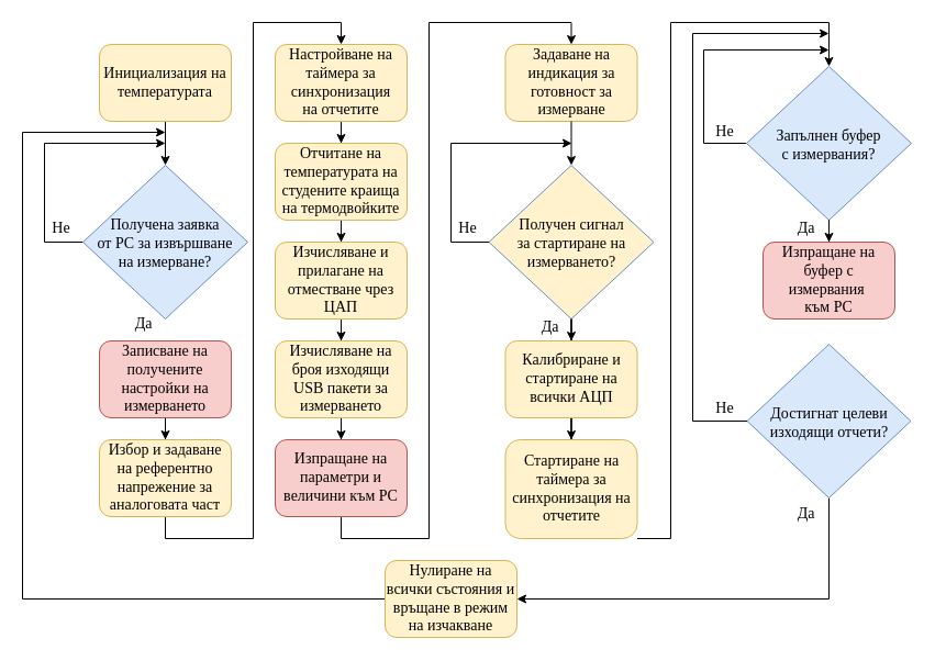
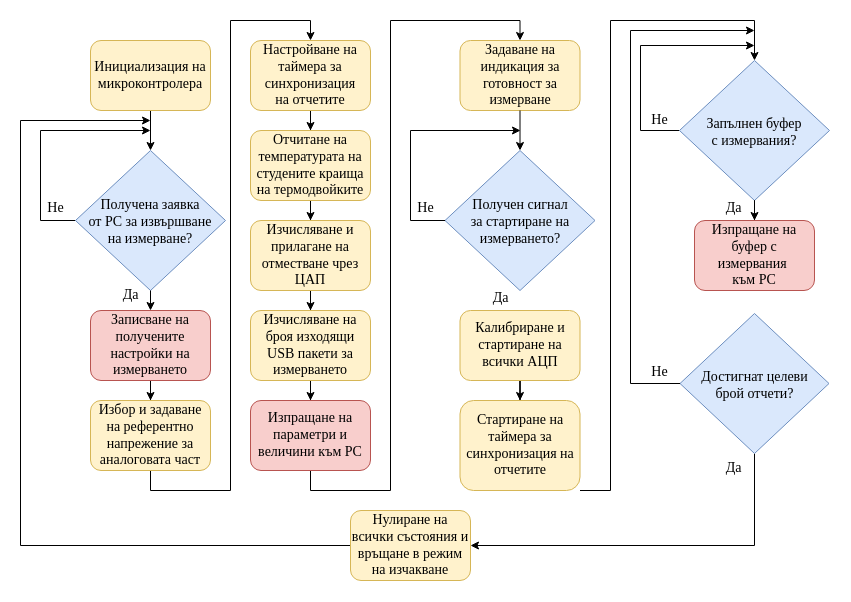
  <mxCell id="0" />
  <mxCell id="1" parent="0" />
  <mxCell id="2" style="edgeStyle=orthogonalEdgeStyle;rounded=0;orthogonalLoop=1;jettySize=auto;html=1;entryX=0.5;entryY=0;entryDx=0;entryDy=0;" edge="1" parent="1" source="3" target="5"><mxGeometry relative="1" as="geometry"><mxPoint x="150" y="130" as="targetPoint" /></mxGeometry></mxCell>
- <mxCell id="3" value="Инициализация на температурата" style="rounded=1;whiteSpace=wrap;html=1;fontFamily=Times New Roman;fontSize=14;fillColor=#fff2cc;strokeColor=#d6b656;" vertex="1" parent="1"><mxGeometry x="90" y="40" width="120" height="70" as="geometry" /></mxCell>
+ <mxCell id="3" value="Инициализация на микроконтролера" style="rounded=1;whiteSpace=wrap;html=1;fontFamily=Times New Roman;fontSize=14;fillColor=#fff2cc;strokeColor=#d6b656;" vertex="1" parent="1"><mxGeometry x="90" y="40" width="120" height="70" as="geometry" /></mxCell>
  <mxCell id="4" style="edgeStyle=orthogonalEdgeStyle;rounded=0;orthogonalLoop=1;jettySize=auto;html=1;exitX=0;exitY=0.5;exitDx=0;exitDy=0;" edge="1" parent="1" source="5"><mxGeometry relative="1" as="geometry"><mxPoint x="150" y="130" as="targetPoint" /><Array as="points"><mxPoint x="40" y="220" /><mxPoint x="40" y="130" /></Array></mxGeometry></mxCell>
  <mxCell id="5" value="&lt;div&gt;Получена заявка&lt;/div&gt;&lt;div&gt;от PC за извършване&lt;/div&gt;&lt;div&gt;на измерване?&lt;/div&gt;" style="rhombus;whiteSpace=wrap;html=1;fontSize=14;fontFamily=Times New Roman;fillColor=#dae8fc;strokeColor=#6c8ebf;verticalAlign=middle;horizontal=1;spacing=0;spacingTop=4;" vertex="1" parent="1"><mxGeometry x="75" y="150" width="150" height="140" as="geometry" /></mxCell>
  <mxCell id="6" value="Не" style="text;html=1;align=center;verticalAlign=middle;resizable=0;points=[];autosize=1;strokeColor=none;fillColor=none;fontFamily=Times New Roman;fontSize=14;" vertex="1" parent="1"><mxGeometry x="35" y="193" width="40" height="30" as="geometry" /></mxCell>
+ <mxCell id="7" style="edgeStyle=orthogonalEdgeStyle;rounded=0;orthogonalLoop=1;jettySize=auto;html=1;entryX=0.5;entryY=0;entryDx=0;entryDy=0;" edge="1" parent="1" source="5" target="9"><mxGeometry relative="1" as="geometry"><mxPoint x="240" y="210" as="targetPoint" /><mxPoint x="225" y="210" as="sourcePoint" /><Array as="points"><mxPoint x="150" y="210" /></Array></mxGeometry></mxCell>
  <mxCell id="8" style="edgeStyle=orthogonalEdgeStyle;rounded=0;orthogonalLoop=1;jettySize=auto;html=1;entryX=0.5;entryY=0;entryDx=0;entryDy=0;" edge="1" parent="1" source="9" target="12"><mxGeometry relative="1" as="geometry" /></mxCell>
  <mxCell id="9" value="Записване на получените настройки на измерването" style="rounded=1;whiteSpace=wrap;html=1;fontFamily=Times New Roman;fontSize=14;fillColor=#f8cecc;strokeColor=#b85450;" vertex="1" parent="1"><mxGeometry x="90" y="310" width="120" height="70" as="geometry" /></mxCell>
  <mxCell id="10" value="Да" style="text;html=1;align=center;verticalAlign=middle;resizable=0;points=[];autosize=1;strokeColor=none;fillColor=none;fontFamily=Times New Roman;fontSize=14;" vertex="1" parent="1"><mxGeometry x="110" y="280" width="40" height="30" as="geometry" /></mxCell>
  <mxCell id="11" style="edgeStyle=orthogonalEdgeStyle;rounded=0;orthogonalLoop=1;jettySize=auto;html=1;entryX=0.5;entryY=0;entryDx=0;entryDy=0;" edge="1" parent="1" source="12" target="14"><mxGeometry relative="1" as="geometry"><Array as="points"><mxPoint x="150" y="490" /><mxPoint x="230" y="490" /><mxPoint x="230" y="20" /><mxPoint x="310" y="20" /></Array></mxGeometry></mxCell>
  <mxCell id="12" value="Избор и задаване на референтно напрежение за аналоговата част" style="rounded=1;whiteSpace=wrap;html=1;fontFamily=Times New Roman;fontSize=14;fillColor=#fff2cc;strokeColor=#d6b656;" vertex="1" parent="1"><mxGeometry x="90" y="400" width="120" height="70" as="geometry" /></mxCell>
  <mxCell id="13" style="edgeStyle=orthogonalEdgeStyle;rounded=0;orthogonalLoop=1;jettySize=auto;html=1;entryX=0.5;entryY=0;entryDx=0;entryDy=0;" edge="1" parent="1" source="14" target="16"><mxGeometry relative="1" as="geometry" /></mxCell>
  <mxCell id="14" value="&lt;div&gt;Настройване на таймера за синхронизация&lt;br&gt;&lt;/div&gt;&lt;div&gt;на отчетите&lt;/div&gt;" style="rounded=1;whiteSpace=wrap;html=1;fontFamily=Times New Roman;fontSize=14;fillColor=#fff2cc;strokeColor=#d6b656;" vertex="1" parent="1"><mxGeometry x="250" y="40" width="120" height="70" as="geometry" /></mxCell>
  <mxCell id="15" style="edgeStyle=orthogonalEdgeStyle;rounded=0;orthogonalLoop=1;jettySize=auto;html=1;entryX=0.5;entryY=0;entryDx=0;entryDy=0;" edge="1" parent="1" source="16" target="18"><mxGeometry relative="1" as="geometry" /></mxCell>
  <mxCell id="16" value="Отчитане на температурата на студените краища на термодвойките" style="rounded=1;whiteSpace=wrap;html=1;fontFamily=Times New Roman;fontSize=14;fillColor=#fff2cc;strokeColor=#d6b656;" vertex="1" parent="1"><mxGeometry x="250" y="130" width="120" height="70" as="geometry" /></mxCell>
  <mxCell id="17" style="edgeStyle=orthogonalEdgeStyle;rounded=0;orthogonalLoop=1;jettySize=auto;html=1;entryX=0.5;entryY=0;entryDx=0;entryDy=0;" edge="1" parent="1" source="18" target="20"><mxGeometry relative="1" as="geometry" /></mxCell>
  <mxCell id="18" value="Изчисляване и прилагане на отместване чрез ЦАП" style="rounded=1;whiteSpace=wrap;html=1;fontFamily=Times New Roman;fontSize=14;fillColor=#fff2cc;strokeColor=#d6b656;" vertex="1" parent="1"><mxGeometry x="250" y="220" width="120" height="70" as="geometry" /></mxCell>
  <mxCell id="19" style="edgeStyle=orthogonalEdgeStyle;rounded=0;orthogonalLoop=1;jettySize=auto;html=1;entryX=0.5;entryY=0;entryDx=0;entryDy=0;" edge="1" parent="1" source="20" target="22"><mxGeometry relative="1" as="geometry" /></mxCell>
  <mxCell id="20" value="Изчисляване на броя изходящи USB пакети за измерването" style="rounded=1;whiteSpace=wrap;html=1;fontFamily=Times New Roman;fontSize=14;fillColor=#fff2cc;strokeColor=#d6b656;" vertex="1" parent="1"><mxGeometry x="250" y="310" width="120" height="70" as="geometry" /></mxCell>
  <mxCell id="21" style="edgeStyle=orthogonalEdgeStyle;rounded=0;orthogonalLoop=1;jettySize=auto;html=1;entryX=0.5;entryY=0;entryDx=0;entryDy=0;" edge="1" parent="1" source="22" target="23"><mxGeometry relative="1" as="geometry"><Array as="points"><mxPoint x="310" y="490" /><mxPoint x="390" y="490" /><mxPoint x="390" y="20" /><mxPoint x="520" y="20" /><mxPoint x="520" y="40" /></Array></mxGeometry></mxCell>
  <mxCell id="22" value="Изпращане на параметри и величини към PC" style="rounded=1;whiteSpace=wrap;html=1;fontFamily=Times New Roman;fontSize=14;fillColor=#f8cecc;strokeColor=#b85450;" vertex="1" parent="1"><mxGeometry x="250" y="400" width="120" height="70" as="geometry" /></mxCell>
  <mxCell id="23" value="Задаване на индикация за готовност за измерване" style="rounded=1;whiteSpace=wrap;html=1;fontFamily=Times New Roman;fontSize=14;fillColor=#fff2cc;strokeColor=#d6b656;" vertex="1" parent="1"><mxGeometry x="459.5" y="40" width="120" height="70" as="geometry" /></mxCell>
  <mxCell id="24" style="edgeStyle=orthogonalEdgeStyle;rounded=0;orthogonalLoop=1;jettySize=auto;html=1;entryX=0.5;entryY=0;entryDx=0;entryDy=0;exitX=0.5;exitY=1;exitDx=0;exitDy=0;" edge="1" parent="1" source="23" target="26"><mxGeometry relative="1" as="geometry"><mxPoint x="519.5" y="108" as="sourcePoint" /><mxPoint x="519.5" y="128" as="targetPoint" /></mxGeometry></mxCell>
  <mxCell id="25" style="edgeStyle=orthogonalEdgeStyle;rounded=0;orthogonalLoop=1;jettySize=auto;html=1;exitX=0;exitY=0.5;exitDx=0;exitDy=0;" edge="1" parent="1" source="26"><mxGeometry relative="1" as="geometry"><mxPoint x="520" y="130" as="targetPoint" /><Array as="points"><mxPoint x="410" y="220" /><mxPoint x="410" y="130" /><mxPoint x="520" y="130" /></Array></mxGeometry></mxCell>
- <mxCell id="26" value="&lt;div&gt;Получен сигнал&lt;/div&gt;&lt;div&gt;за стартиране на измерването?&lt;/div&gt;" style="rhombus;whiteSpace=wrap;html=1;fontSize=14;fontFamily=Times New Roman;fillColor=#fff2cc;strokeColor=#6c8ebf;verticalAlign=middle;horizontal=1;spacing=0;spacingTop=4;" vertex="1" parent="1"><mxGeometry x="444.5" y="150" width="150" height="140" as="geometry" /></mxCell>
+ <mxCell id="26" value="&lt;div&gt;Получен сигнал&lt;/div&gt;&lt;div&gt;за стартиране на измерването?&lt;/div&gt;" style="rhombus;whiteSpace=wrap;html=1;fontSize=14;fontFamily=Times New Roman;fillColor=#dae8fc;strokeColor=#6c8ebf;verticalAlign=middle;horizontal=1;spacing=0;spacingTop=4;" vertex="1" parent="1"><mxGeometry x="444.5" y="150" width="150" height="140" as="geometry" /></mxCell>
  <mxCell id="27" value="Не" style="text;html=1;align=center;verticalAlign=middle;resizable=0;points=[];autosize=1;strokeColor=none;fillColor=none;fontFamily=Times New Roman;fontSize=14;" vertex="1" parent="1"><mxGeometry x="404.5" y="193" width="40" height="30" as="geometry" /></mxCell>
- <mxCell id="28" style="edgeStyle=orthogonalEdgeStyle;rounded=0;orthogonalLoop=1;jettySize=auto;html=1;entryX=0.5;entryY=0;entryDx=0;entryDy=0;" edge="1" parent="1" source="26" target="31"><mxGeometry relative="1" as="geometry"><mxPoint x="519.5" y="313" as="targetPoint" /><mxPoint x="594.5" y="213" as="sourcePoint" /><Array as="points" /></mxGeometry></mxCell>
  <mxCell id="29" value="Да" style="text;html=1;align=center;verticalAlign=middle;resizable=0;points=[];autosize=1;strokeColor=none;fillColor=none;fontFamily=Times New Roman;fontSize=14;" vertex="1" parent="1"><mxGeometry x="480" y="283" width="40" height="30" as="geometry" /></mxCell>
  <mxCell id="30" style="edgeStyle=orthogonalEdgeStyle;rounded=0;orthogonalLoop=1;jettySize=auto;html=1;entryX=0.5;entryY=0;entryDx=0;entryDy=0;" edge="1" parent="1" source="31" target="33"><mxGeometry relative="1" as="geometry" /></mxCell>
  <mxCell id="31" value="Калибриране и стартиране на всички АЦП" style="rounded=1;whiteSpace=wrap;html=1;fontFamily=Times New Roman;fontSize=14;fillColor=#fff2cc;strokeColor=#d6b656;" vertex="1" parent="1"><mxGeometry x="459.5" y="310" width="120" height="70" as="geometry" /></mxCell>
  <mxCell id="32" style="edgeStyle=orthogonalEdgeStyle;rounded=0;orthogonalLoop=1;jettySize=auto;html=1;entryX=0.5;entryY=0;entryDx=0;entryDy=0;" edge="1" parent="1" source="33" target="35"><mxGeometry relative="1" as="geometry"><Array as="points"><mxPoint x="520" y="490" /><mxPoint x="610" y="490" /><mxPoint x="610" y="20" /><mxPoint x="754" y="20" /></Array></mxGeometry></mxCell>
  <mxCell id="33" value="Стартиране на таймера за синхронизация на отчетите" style="rounded=1;whiteSpace=wrap;html=1;fontFamily=Times New Roman;fontSize=14;fillColor=#fff2cc;strokeColor=#d6b656;" vertex="1" parent="1"><mxGeometry x="459.5" y="400" width="120" height="90" as="geometry" /></mxCell>
  <mxCell id="34" style="edgeStyle=orthogonalEdgeStyle;rounded=0;orthogonalLoop=1;jettySize=auto;html=1;exitX=0;exitY=0.5;exitDx=0;exitDy=0;" edge="1" parent="1" source="35"><mxGeometry relative="1" as="geometry"><mxPoint x="754" y="45" as="targetPoint" /><Array as="points"><mxPoint x="640" y="130" /><mxPoint x="640" y="45" /></Array><mxPoint x="678" y="140" as="sourcePoint" /></mxGeometry></mxCell>
  <mxCell id="35" value="&lt;div&gt;Запълнен буфер&lt;/div&gt;&lt;div&gt;с измервания?&lt;/div&gt;" style="rhombus;whiteSpace=wrap;html=1;fontSize=14;fontFamily=Times New Roman;fillColor=#dae8fc;strokeColor=#6c8ebf;verticalAlign=middle;horizontal=1;spacing=0;spacingTop=4;" vertex="1" parent="1"><mxGeometry x="679" y="60" width="150" height="140" as="geometry" /></mxCell>
  <mxCell id="36" value="Не" style="text;html=1;align=center;verticalAlign=middle;resizable=0;points=[];autosize=1;strokeColor=none;fillColor=none;fontFamily=Times New Roman;fontSize=14;" vertex="1" parent="1"><mxGeometry x="639" y="105" width="40" height="30" as="geometry" /></mxCell>
  <mxCell id="37" style="edgeStyle=orthogonalEdgeStyle;rounded=0;orthogonalLoop=1;jettySize=auto;html=1;entryX=0.5;entryY=0;entryDx=0;entryDy=0;" edge="1" parent="1" source="35" target="39"><mxGeometry relative="1" as="geometry"><mxPoint x="748" y="230" as="targetPoint" /><mxPoint x="823" y="130" as="sourcePoint" /><Array as="points" /></mxGeometry></mxCell>
  <mxCell id="38" value="Да" style="text;html=1;align=center;verticalAlign=middle;resizable=0;points=[];autosize=1;strokeColor=none;fillColor=none;fontFamily=Times New Roman;fontSize=14;" vertex="1" parent="1"><mxGeometry x="713" y="193" width="40" height="30" as="geometry" /></mxCell>
  <mxCell id="39" value="&lt;div&gt;Изпращане на буфер с измервания&amp;nbsp;&lt;/div&gt;&lt;div&gt;към PC&lt;/div&gt;" style="rounded=1;whiteSpace=wrap;html=1;fontFamily=Times New Roman;fontSize=14;fillColor=#f8cecc;strokeColor=#b85450;" vertex="1" parent="1"><mxGeometry x="694" y="220" width="120" height="70" as="geometry" /></mxCell>
  <mxCell id="40" style="edgeStyle=orthogonalEdgeStyle;rounded=0;orthogonalLoop=1;jettySize=auto;html=1;exitX=0;exitY=0.5;exitDx=0;exitDy=0;" edge="1" parent="1" source="42"><mxGeometry relative="1" as="geometry"><mxPoint x="754" y="30" as="targetPoint" /><Array as="points"><mxPoint x="630" y="383" /><mxPoint x="630" y="30" /></Array></mxGeometry></mxCell>
  <mxCell id="41" style="edgeStyle=orthogonalEdgeStyle;rounded=0;orthogonalLoop=1;jettySize=auto;html=1;entryX=1;entryY=0.5;entryDx=0;entryDy=0;" edge="1" parent="1" source="42" target="46"><mxGeometry relative="1" as="geometry"><Array as="points"><mxPoint x="754" y="545" /></Array></mxGeometry></mxCell>
- <mxCell id="42" value="&lt;div&gt;Достигнат целеви&lt;/div&gt;&lt;div&gt;изходящи отчети?&lt;/div&gt;" style="rhombus;whiteSpace=wrap;html=1;fontSize=14;fontFamily=Times New Roman;fillColor=#dae8fc;strokeColor=#6c8ebf;verticalAlign=middle;horizontal=1;spacing=0;spacingTop=4;" vertex="1" parent="1"><mxGeometry x="679.5" y="313" width="149" height="140" as="geometry" /></mxCell>
+ <mxCell id="42" value="&lt;div&gt;Достигнат целеви&lt;/div&gt;&lt;div&gt;брой отчети?&lt;/div&gt;" style="rhombus;whiteSpace=wrap;html=1;fontSize=14;fontFamily=Times New Roman;fillColor=#dae8fc;strokeColor=#6c8ebf;verticalAlign=middle;horizontal=1;spacing=0;spacingTop=4;" vertex="1" parent="1"><mxGeometry x="679.5" y="313" width="149" height="140" as="geometry" /></mxCell>
  <mxCell id="43" value="Не" style="text;html=1;align=center;verticalAlign=middle;resizable=0;points=[];autosize=1;strokeColor=none;fillColor=none;fontFamily=Times New Roman;fontSize=14;" vertex="1" parent="1"><mxGeometry x="639" y="357" width="40" height="30" as="geometry" /></mxCell>
  <mxCell id="44" value="Да" style="text;html=1;align=center;verticalAlign=middle;resizable=0;points=[];autosize=1;strokeColor=none;fillColor=none;fontFamily=Times New Roman;fontSize=14;" vertex="1" parent="1"><mxGeometry x="713" y="453" width="40" height="30" as="geometry" /></mxCell>
  <mxCell id="45" style="edgeStyle=orthogonalEdgeStyle;rounded=0;orthogonalLoop=1;jettySize=auto;html=1;" edge="1" parent="1" source="46"><mxGeometry relative="1" as="geometry"><mxPoint x="150" y="120" as="targetPoint" /><Array as="points"><mxPoint x="20" y="545" /><mxPoint x="20" y="120" /></Array></mxGeometry></mxCell>
  <mxCell id="46" value="Нулиране на всички състояния и връщане в режим на изчакване" style="rounded=1;whiteSpace=wrap;html=1;fontFamily=Times New Roman;fontSize=14;fillColor=#fff2cc;strokeColor=#d6b656;" vertex="1" parent="1"><mxGeometry x="350" y="510" width="120" height="70" as="geometry" /></mxCell>
